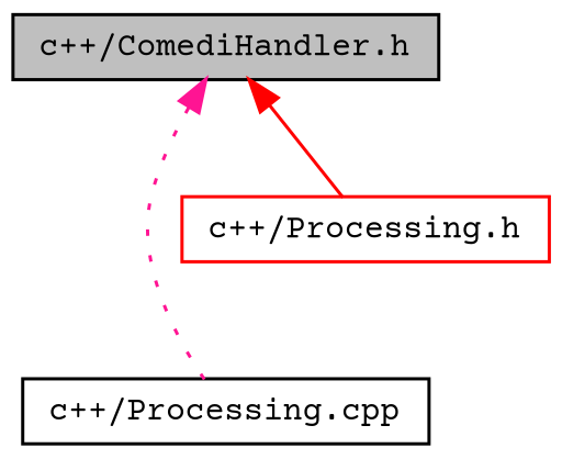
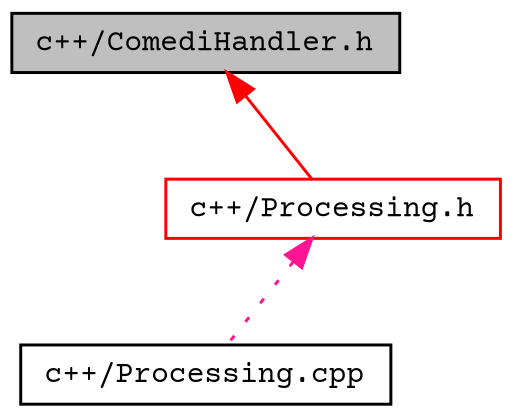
  digraph {
    fontname="Courier Prime"
    node [color=black fontname="Courier Prime" fontsize=10 shape=record]
    edge [dir=back fontname="Courier Prime" fontsize=10 labelfontname=Helvetica labelfontsize=10]
    n1 [fillcolor=grey75 fontcolor=black height=0.2 label="c++/ComediHandler.h" style=filled width=0.4]
    n2 [height=0.2 label="c++/Processing.cpp" width=0.4]
    n3 [color=red height=0.2 label="c++/Processing.h" width=0.4]
-   n1 -> n2 [color=deeppink style=dotted]
+   n3 -> n2 [color=deeppink style=dotted]
    n1 -> n3 [color=red style=solid]
  }
